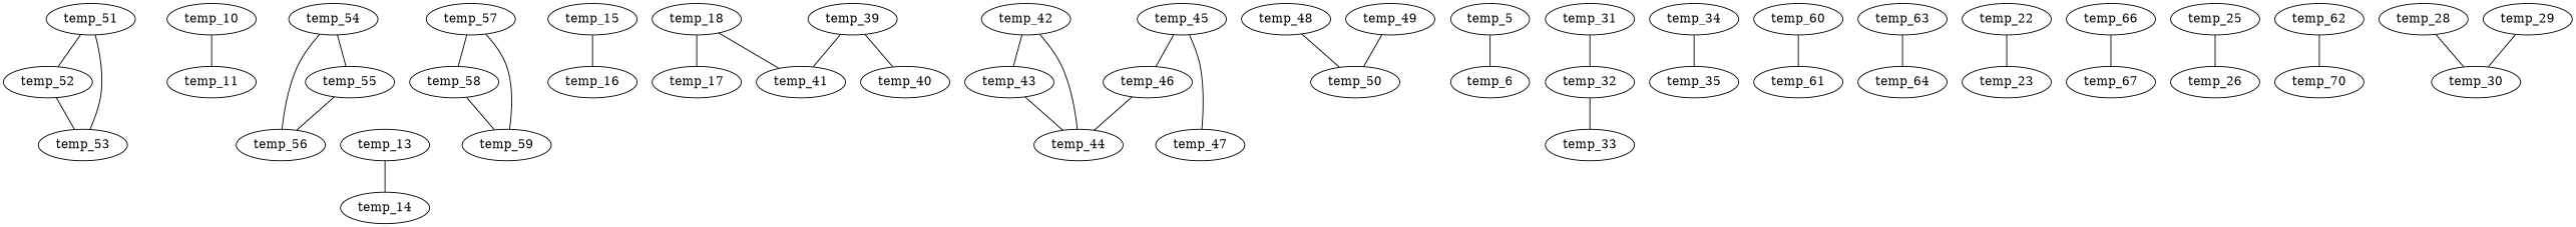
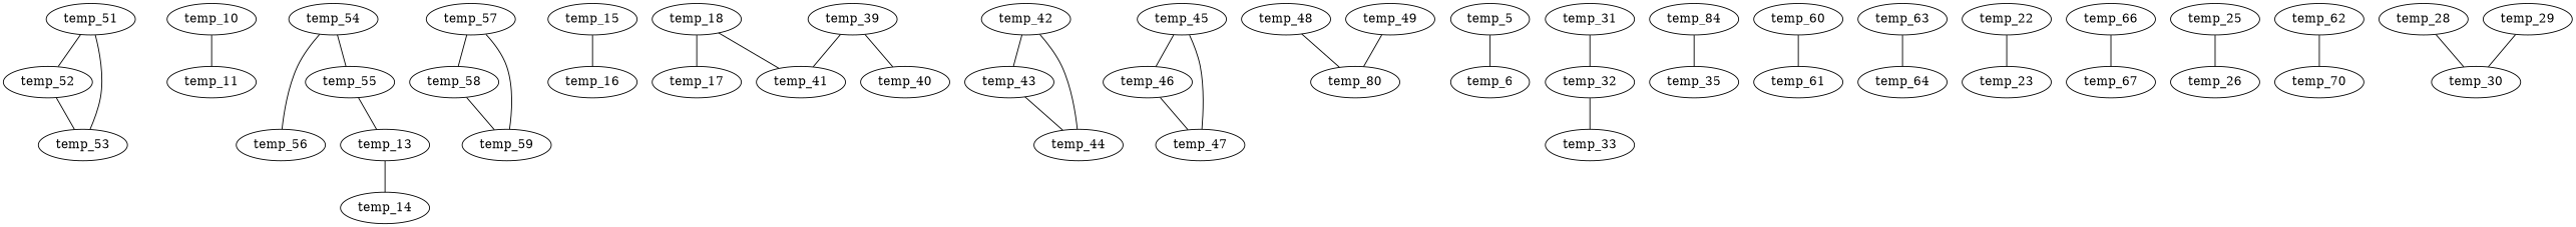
  graph {
    temp_51
    temp_52
    temp_53
    temp_10
    temp_11
    temp_54
    temp_55
    temp_56
    temp_13
    temp_14
    temp_57
    temp_58
    temp_59
    temp_15
    temp_16
    n16 [label=temp_17]
    temp_18
    temp_41
    temp_42
    temp_43
    temp_44
    temp_45
    temp_46
    temp_47
    temp_48
-   temp_50
+   temp_50 [label=temp_80]
    temp_49
    temp_5
    temp_6
    temp_31
    temp_32
    temp_33
-   temp_34
+   temp_34 [label=temp_84]
    temp_35
    temp_39
    temp_40
    temp_60
    temp_61
    temp_63
    temp_64
    temp_22
    temp_23
    temp_66
    temp_67
    temp_25
    temp_26
    n47 [label=temp_62]
    temp_70
    temp_28
    temp_30
    temp_29
    temp_51 -- temp_52
    temp_51 -- temp_53
    temp_52 -- temp_53
    temp_10 -- temp_11
    temp_54 -- temp_55
    temp_54 -- temp_56
-   temp_55 -- temp_56
+   temp_55 -- temp_13
    temp_13 -- temp_14
    temp_57 -- temp_58
    temp_57 -- temp_59
    temp_58 -- temp_59
    temp_15 -- temp_16
    temp_18 -- n16
    temp_18 -- temp_41
    temp_42 -- temp_43
    temp_42 -- temp_44
    temp_43 -- temp_44
    temp_45 -- temp_46
    temp_45 -- temp_47
-   temp_46 -- temp_44
+   temp_46 -- temp_47
    temp_48 -- temp_50
    temp_49 -- temp_50
    temp_5 -- temp_6
    temp_31 -- temp_32
    temp_32 -- temp_33
    temp_34 -- temp_35
    temp_39 -- temp_41
    temp_39 -- temp_40
    temp_60 -- temp_61
    temp_63 -- temp_64
    temp_22 -- temp_23
    temp_66 -- temp_67
    temp_25 -- temp_26
    n47 -- temp_70
    temp_28 -- temp_30
    temp_29 -- temp_30
  }
